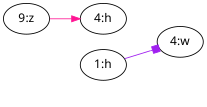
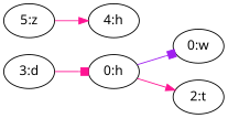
  digraph {
    rankdir=LR
    node [fontname=Courrier]
    edge [arrowhead=box color=deeppink]
-   n1 [label="4:w"]
-   n2 [label="1:h"]
-   n5 [label="9:z"]
+   n1 [label="0:w"]
+   n2 [label="0:h"]
+   n3 [label="2:t"]
+   n4 [label="3:d"]
+   n5 [label="5:z"]
    n6 [label="4:h"]
    n2 -> n1 [color=purple]
+   n2 -> n3 [arrowhead=normal]
+   n4 -> n2
    n5 -> n6 [arrowhead=normal]
  }
